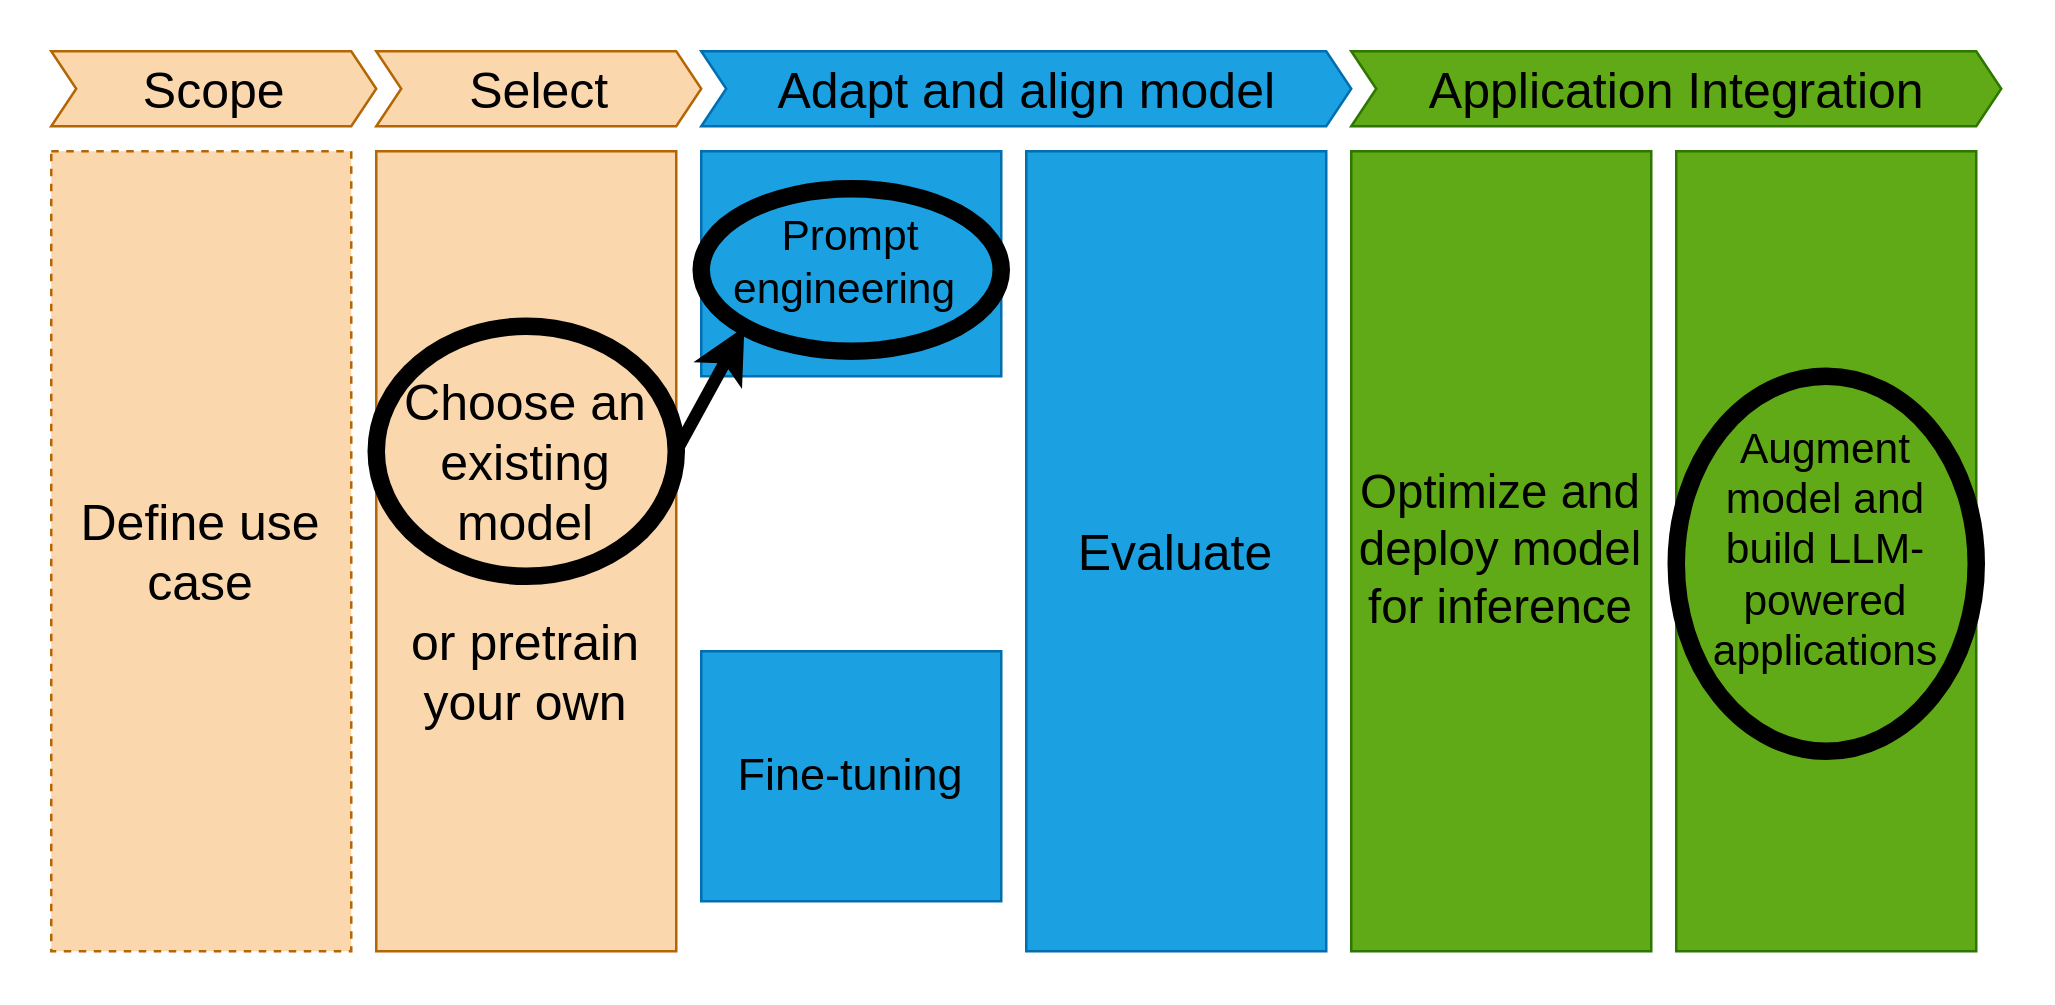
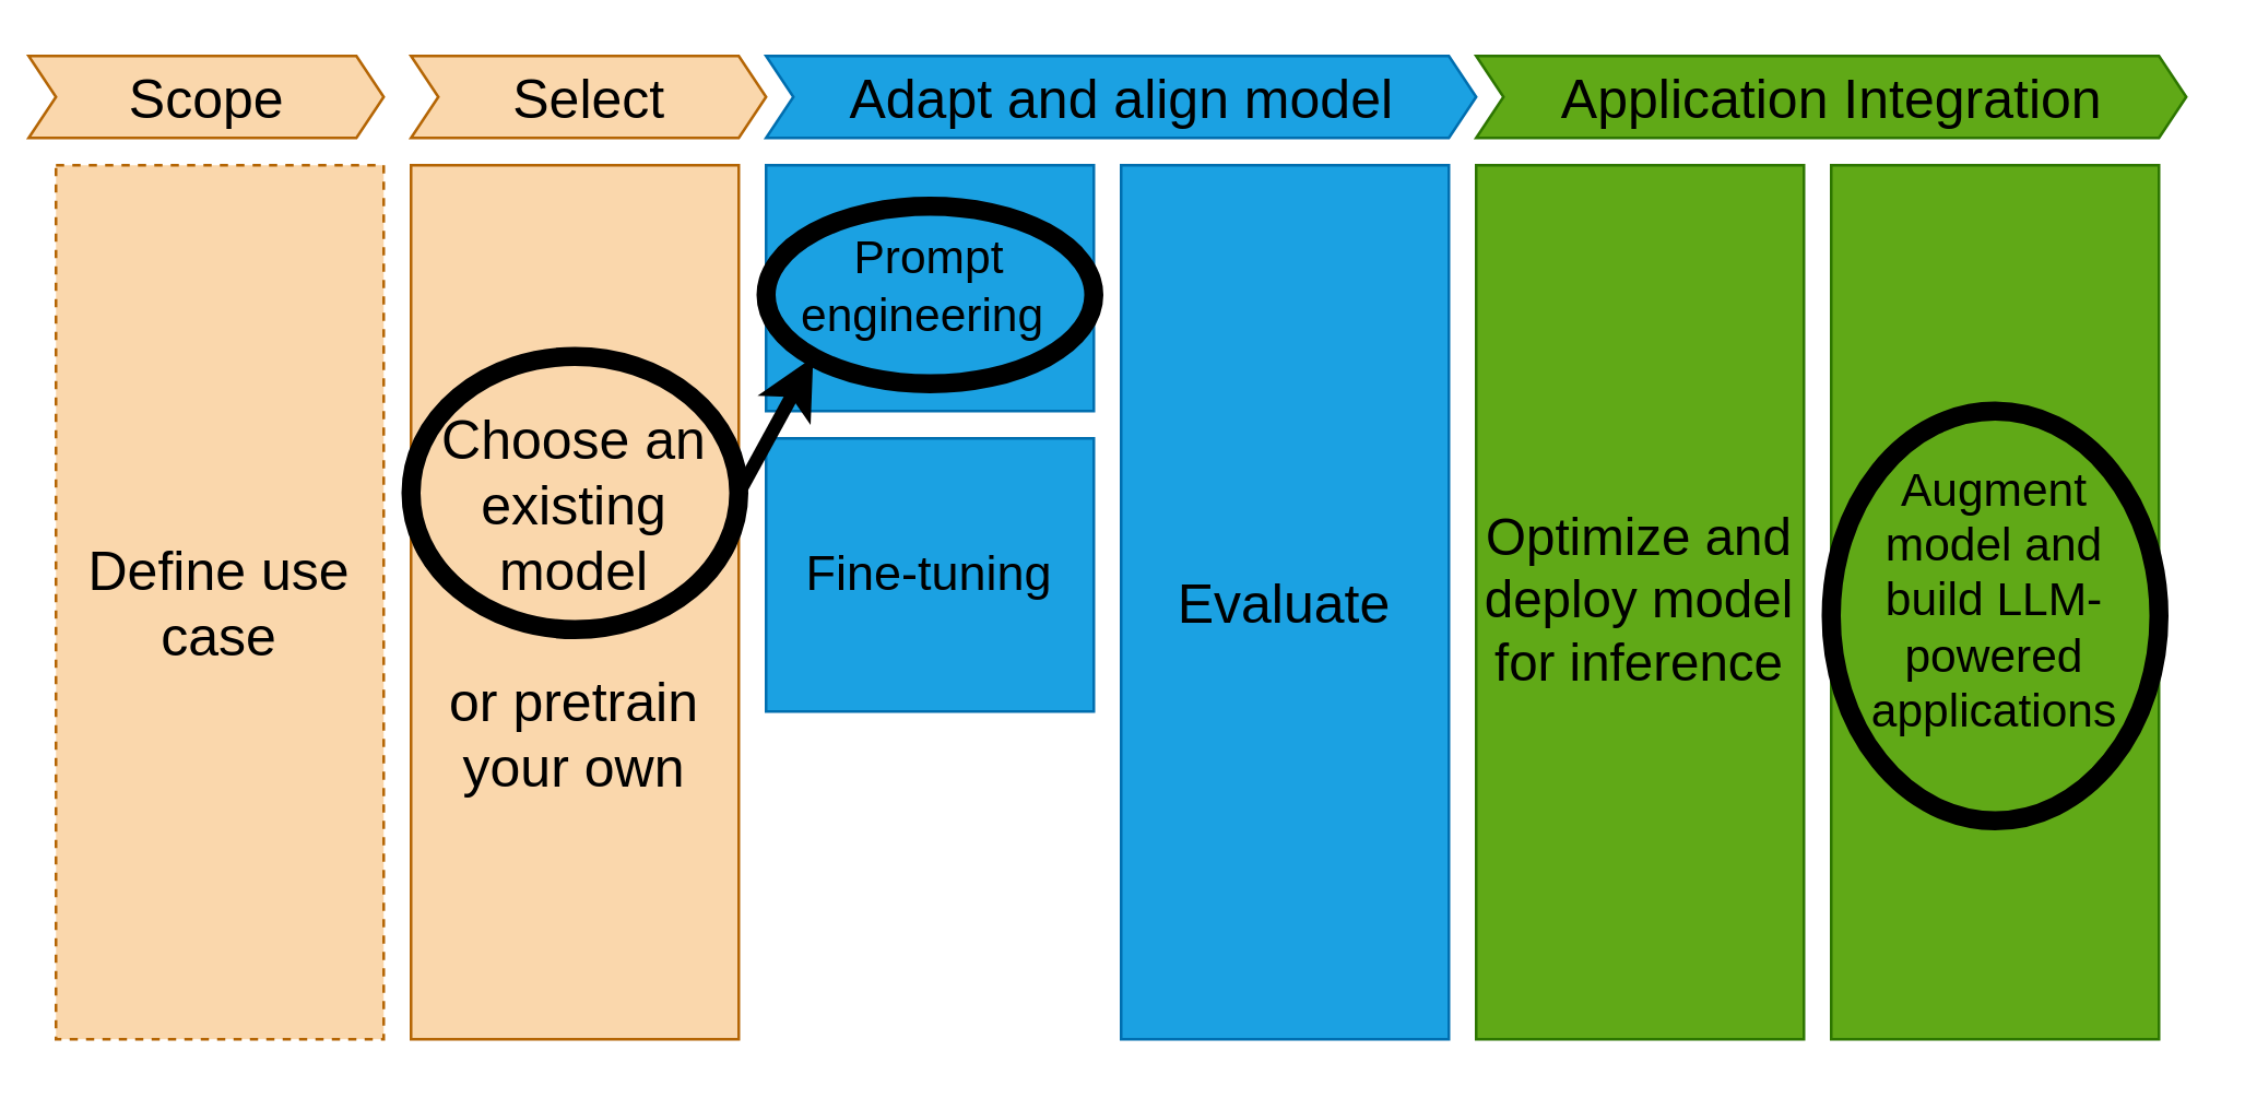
  <mxCell id="0" />
  <mxCell id="1" parent="0" />
- <mxCell id="2" value="&lt;font color=&quot;#000000&quot; style=&quot;font-size: 18px;&quot;&gt;Fine-tuning&lt;br&gt;&lt;/font&gt;" style="rounded=0;whiteSpace=wrap;html=1;fillColor=#1ba1e2;strokeColor=#006EAF;fontColor=#ffffff;" vertex="1" parent="1"><mxGeometry x="280" y="260" width="120" height="100" as="geometry" /></mxCell>
+ <mxCell id="2" value="&lt;font color=&quot;#000000&quot; style=&quot;font-size: 18px;&quot;&gt;Fine-tuning&lt;br&gt;&lt;/font&gt;" style="rounded=0;whiteSpace=wrap;html=1;fillColor=#1ba1e2;strokeColor=#006EAF;fontColor=#ffffff;" vertex="1" parent="1"><mxGeometry x="280" y="160" width="120" height="100" as="geometry" /></mxCell>
  <mxCell id="3" value="&lt;font color=&quot;#000000&quot; style=&quot;font-size: 17px;&quot;&gt;Augment model and build LLM-powered applications&lt;/font&gt;" style="rounded=0;whiteSpace=wrap;html=1;fillColor=#60a917;strokeColor=#2D7600;fontColor=#ffffff;" vertex="1" parent="1"><mxGeometry x="670" y="60" width="120" height="320" as="geometry" /></mxCell>
  <mxCell id="4" value="&lt;font color=&quot;#000000&quot; style=&quot;font-size: 17px;&quot;&gt;Prompt engineering&amp;nbsp;&lt;br&gt;&lt;/font&gt;" style="rounded=0;whiteSpace=wrap;html=1;fillColor=#1ba1e2;strokeColor=#006EAF;fontColor=#ffffff;" vertex="1" parent="1"><mxGeometry x="280" y="60" width="120" height="90" as="geometry" /></mxCell>
  <mxCell id="5" value="&lt;font color=&quot;#000000&quot; style=&quot;font-size: 20px;&quot;&gt;Choose an existing model &lt;br&gt;&lt;br&gt;or pretrain your own&lt;/font&gt;" style="rounded=0;whiteSpace=wrap;html=1;fillColor=#fad7ac;strokeColor=#b46504;" vertex="1" parent="1"><mxGeometry x="150" y="60" width="120" height="320" as="geometry" /></mxCell>
  <mxCell id="6" value="" style="ellipse;whiteSpace=wrap;html=1;fillColor=none;strokeWidth=7;" parent="1" vertex="1"><mxGeometry x="280" y="75" width="120" height="65" as="geometry" /></mxCell>
  <mxCell id="7" value="" style="ellipse;whiteSpace=wrap;html=1;fillColor=none;strokeWidth=7;" parent="1" vertex="1"><mxGeometry x="150" y="130" width="120" height="100" as="geometry" /></mxCell>
  <mxCell id="8" value="" style="endArrow=classic;html=1;rounded=0;exitX=1;exitY=0.5;exitDx=0;exitDy=0;entryX=0;entryY=1;entryDx=0;entryDy=0;strokeWidth=5;" parent="1" source="7" target="6" edge="1"><mxGeometry width="50" height="50" relative="1" as="geometry"><mxPoint x="430" y="310" as="sourcePoint" /><mxPoint x="480" y="260" as="targetPoint" /></mxGeometry></mxCell>
  <mxCell id="9" value="" style="ellipse;whiteSpace=wrap;html=1;fillColor=none;strokeWidth=7;" vertex="1" parent="1"><mxGeometry x="670" y="150" width="120" height="150" as="geometry" /></mxCell>
  <mxCell id="10" value="&lt;font color=&quot;#000000&quot; style=&quot;font-size: 20px;&quot;&gt;Define use case&lt;/font&gt;" style="rounded=0;whiteSpace=wrap;html=1;fillColor=#fad7ac;strokeColor=#b46504;dashed=1;" vertex="1" parent="1"><mxGeometry x="20" y="60" width="120" height="320" as="geometry" /></mxCell>
- <mxCell id="11" value="&lt;font color=&quot;#000000&quot; style=&quot;font-size: 20px;&quot;&gt;Scope&lt;/font&gt;" style="html=1;shadow=0;dashed=0;align=center;verticalAlign=middle;shape=mxgraph.arrows2.arrow;dy=0;dx=10;notch=10;fillColor=#fad7ac;strokeColor=#b46504;" vertex="1" parent="1"><mxGeometry x="20" y="20" width="130" height="30" as="geometry" /></mxCell>
+ <mxCell id="11" value="&lt;font color=&quot;#000000&quot; style=&quot;font-size: 20px;&quot;&gt;Scope&lt;/font&gt;" style="html=1;shadow=0;dashed=0;align=center;verticalAlign=middle;shape=mxgraph.arrows2.arrow;dy=0;dx=10;notch=10;fillColor=#fad7ac;strokeColor=#b46504;" vertex="1" parent="1"><mxGeometry x="10" y="20" width="130" height="30" as="geometry" /></mxCell>
  <mxCell id="12" value="&lt;font color=&quot;#000000&quot; style=&quot;font-size: 20px;&quot;&gt;Select&lt;/font&gt;" style="html=1;shadow=0;dashed=0;align=center;verticalAlign=middle;shape=mxgraph.arrows2.arrow;dy=0;dx=10;notch=10;fillColor=#fad7ac;strokeColor=#b46504;" vertex="1" parent="1"><mxGeometry x="150" y="20" width="130" height="30" as="geometry" /></mxCell>
  <mxCell id="13" value="&lt;font color=&quot;#000000&quot; style=&quot;font-size: 20px;&quot;&gt;Evaluate&lt;/font&gt;" style="rounded=0;whiteSpace=wrap;html=1;fillColor=#1ba1e2;strokeColor=#006EAF;fontColor=#ffffff;" vertex="1" parent="1"><mxGeometry x="410" y="60" width="120" height="320" as="geometry" /></mxCell>
  <mxCell id="14" value="&lt;font style=&quot;font-size: 20px;&quot; color=&quot;#000000&quot;&gt;Adapt and align model&lt;/font&gt;" style="html=1;shadow=0;dashed=0;align=center;verticalAlign=middle;shape=mxgraph.arrows2.arrow;dy=0;dx=10;notch=10;fillColor=#1ba1e2;strokeColor=#006EAF;fontColor=#ffffff;" vertex="1" parent="1"><mxGeometry x="280" y="20" width="260" height="30" as="geometry" /></mxCell>
  <mxCell id="15" value="&lt;font color=&quot;#000000&quot; style=&quot;font-size: 19px;&quot;&gt;Optimize and deploy model for inference&lt;/font&gt;" style="rounded=0;whiteSpace=wrap;html=1;fillColor=#60a917;strokeColor=#2D7600;fontColor=#ffffff;" vertex="1" parent="1"><mxGeometry x="540" y="60" width="120" height="320" as="geometry" /></mxCell>
  <mxCell id="16" value="&lt;font color=&quot;#000000&quot; style=&quot;font-size: 20px;&quot;&gt;Application Integration&lt;/font&gt;" style="html=1;shadow=0;dashed=0;align=center;verticalAlign=middle;shape=mxgraph.arrows2.arrow;dy=0;dx=10;notch=10;fillColor=#60a917;strokeColor=#2D7600;fontColor=#ffffff;" vertex="1" parent="1"><mxGeometry x="540" y="20" width="260" height="30" as="geometry" /></mxCell>
